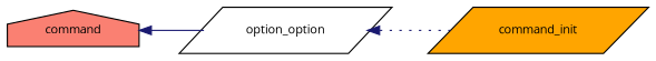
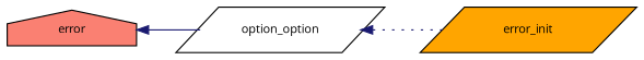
  digraph {
    fontname="Open Sans"
    rankdir=LR
    node [color=black fontname="Open Sans" fontsize=10 shape=parallelogram style=filled]
    edge [color=midnightblue dir=back fontname="Open Sans" fontsize=10 labelfontname=Helvetica labelfontsize=10]
-   n1 [fillcolor=salmon fontcolor=black height=0.2 label=command shape=house width=0.4]
+   n1 [fillcolor=salmon fontcolor=black height=0.2 label=error shape=house width=0.4]
    n2 [fillcolor=white height=0.2 label=option_option width=0.4]
-   n3 [fillcolor=orange height=0.2 label=command_init width=0.4]
+   n3 [fillcolor=orange height=0.2 label=error_init width=0.4]
    n1 -> n2 [style=solid]
    n2 -> n3 [style=dotted]
  }
